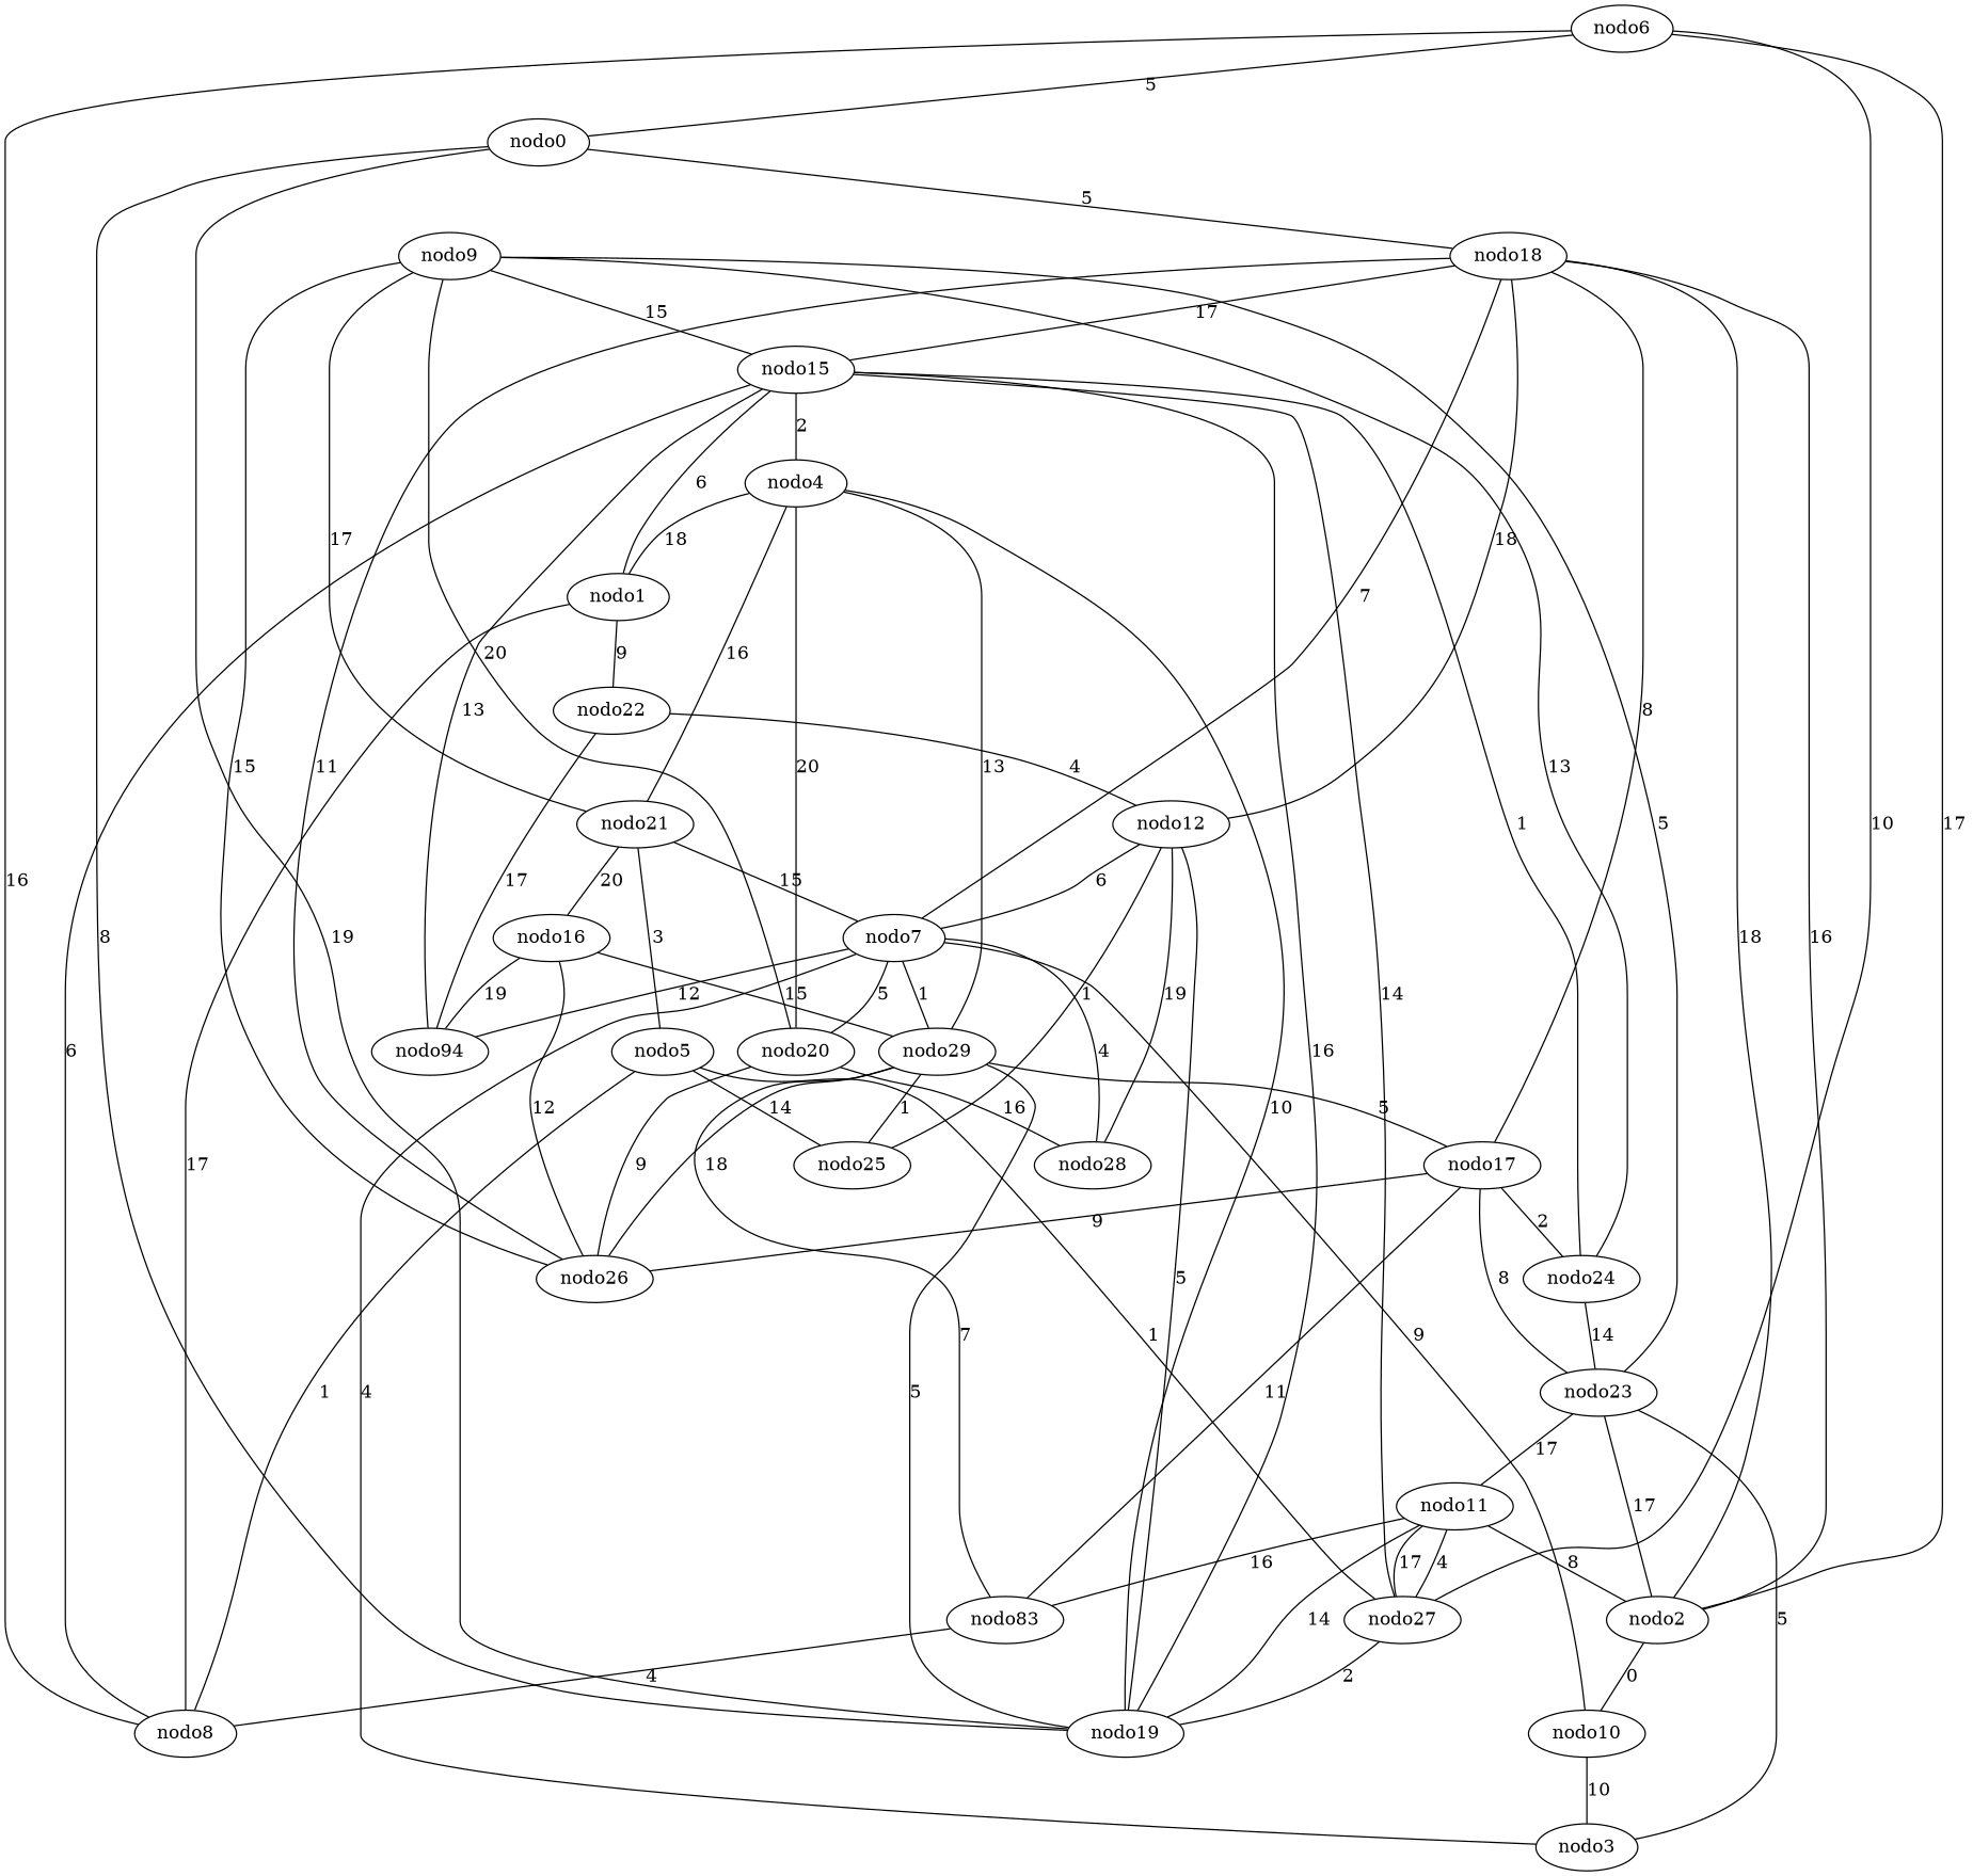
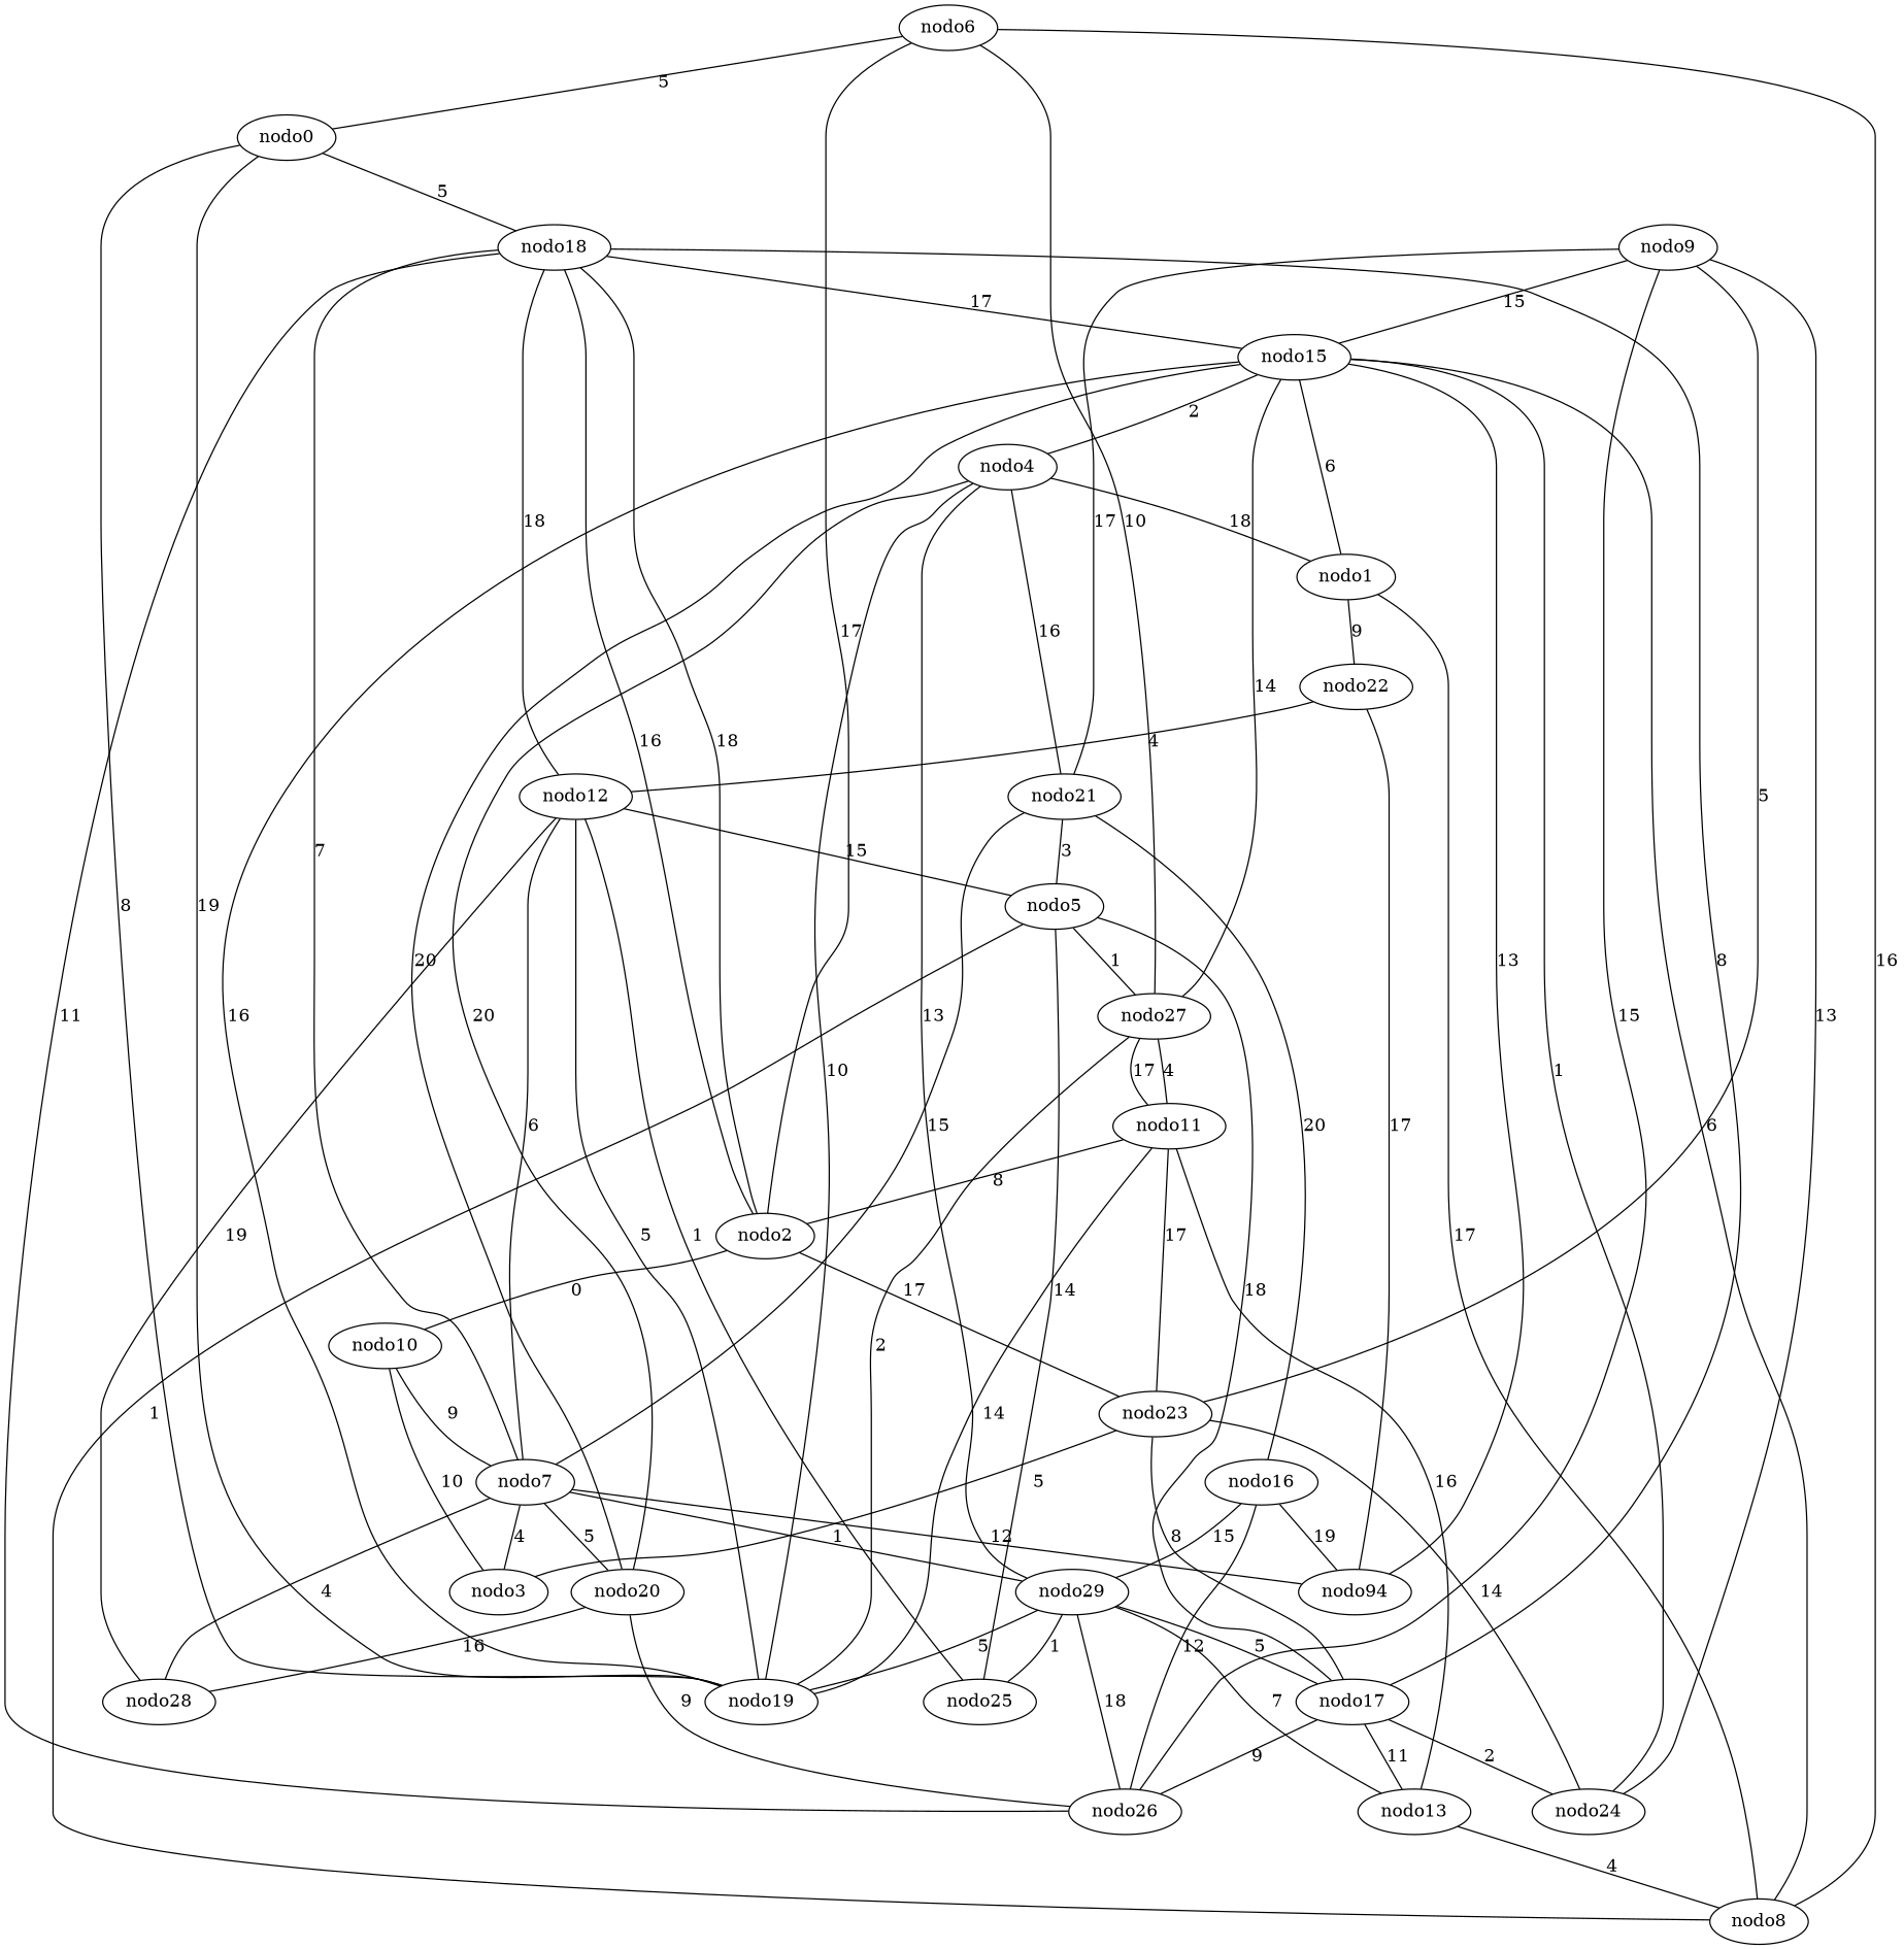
  graph {
    n1 [label=nodo0]
    n2 [label=nodo18]
    n3 [label=nodo19]
    n4 [label=nodo15]
    n5 [label=nodo2]
    n6 [label=nodo26]
    n7 [label=nodo1]
    n8 [label=nodo8]
    n9 [label=nodo22]
    n10 [label=nodo4]
    n11 [label=nodo20]
    n12 [label=nodo27]
    n13 [label=nodo94]
    n14 [label=nodo12]
    n15 [label=nodo10]
    n16 [label=nodo23]
    n17 [label=nodo3]
    n18 [label=nodo7]
    n19 [label=nodo11]
    n20 [label=nodo17]
    n21 [label=nodo21]
    n22 [label=nodo28]
    n23 [label=nodo5]
    n24 [label=nodo16]
    n25 [label=nodo25]
    n26 [label=nodo6]
    n27 [label=nodo29]
-   n28 [label=nodo83]
+   n28 [label=nodo13]
    n29 [label=nodo9]
    n30 [label=nodo24]
    n1 -- n2 [label=5]
    n1 -- n3 [label=8]
    n2 -- n4 [label=17]
    n2 -- n5 [label=18]
    n2 -- n6 [label=11]
    n3 -- n1 [label=19]
    n3 -- n4 [label=16]
    n4 -- n10 [label=2]
-   n29 -- n11 [label=20]
+   n4 -- n11 [label=20]
    n4 -- n12 [label=14]
    n4 -- n13 [label=13]
    n5 -- n2 [label=16]
    n5 -- n15 [label=0]
    n5 -- n16 [label=17]
    n7 -- n4 [label=6]
    n7 -- n8 [label=17]
    n7 -- n9 [label=9]
    n8 -- n4 [label=6]
    n9 -- n13 [label=17]
    n9 -- n14 [label=4]
    n10 -- n3 [label=10]
    n10 -- n7 [label=18]
    n10 -- n11 [label=20]
    n10 -- n21 [label=16]
    n11 -- n6 [label=9]
    n11 -- n22 [label=16]
    n12 -- n3 [label=2]
    n12 -- n19 [label=4]
    n14 -- n2 [label=18]
    n14 -- n3 [label=5]
    n14 -- n18 [label=6]
    n14 -- n22 [label=19]
+   n14 -- n23 [label=15]
    n15 -- n17 [label=10]
    n15 -- n18 [label=9]
    n16 -- n17 [label=5]
    n16 -- n19 [label=17]
    n16 -- n20 [label=8]
    n18 -- n2 [label=7]
    n18 -- n11 [label=5]
    n18 -- n13 [label=12]
    n18 -- n17 [label=4]
    n18 -- n22 [label=4]
    n18 -- n27 [label=1]
    n19 -- n3 [label=14]
    n19 -- n5 [label=8]
    n19 -- n12 [label=17]
    n19 -- n28 [label=16]
    n20 -- n2 [label=8]
    n20 -- n6 [label=9]
+   n20 -- n23 [label=18]
    n20 -- n28 [label=11]
    n20 -- n30 [label=2]
    n21 -- n18 [label=15]
    n21 -- n23 [label=3]
    n21 -- n24 [label=20]
    n23 -- n8 [label=1]
    n23 -- n12 [label=1]
    n23 -- n25 [label=14]
    n24 -- n6 [label=12]
    n24 -- n13 [label=19]
    n24 -- n27 [label=15]
    n25 -- n14 [label=1]
    n26 -- n1 [label=5]
    n26 -- n5 [label=17]
    n26 -- n8 [label=16]
    n26 -- n12 [label=10]
    n27 -- n3 [label=5]
    n27 -- n6 [label=18]
    n27 -- n10 [label=13]
    n27 -- n20 [label=5]
    n27 -- n25 [label=1]
    n27 -- n28 [label=7]
    n28 -- n8 [label=4]
    n29 -- n4 [label=15]
    n29 -- n6 [label=15]
    n29 -- n16 [label=5]
    n29 -- n21 [label=17]
    n29 -- n30 [label=13]
    n30 -- n4 [label=1]
    n30 -- n16 [label=14]
  }
